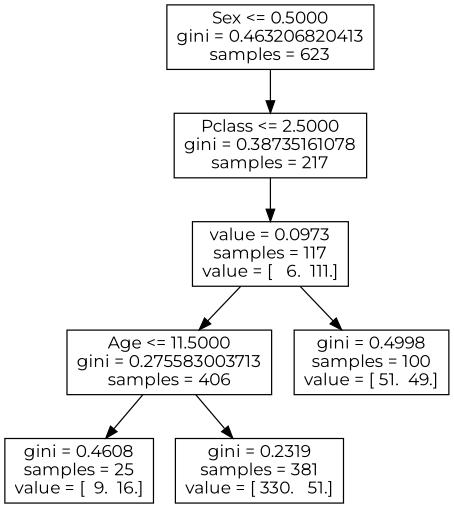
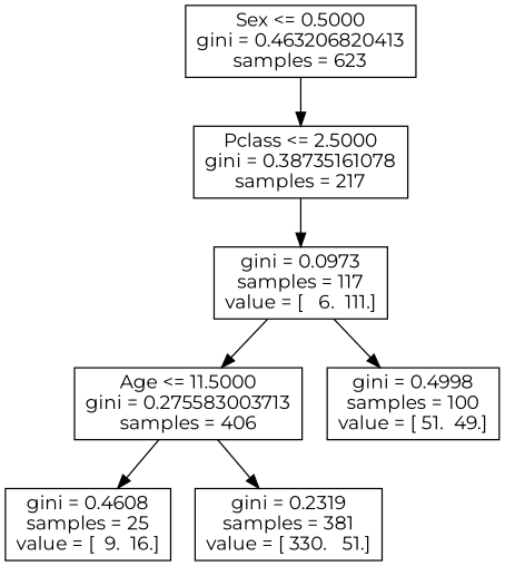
  digraph {
    fontname=Montserrat
    node [fontname=Montserrat shape=box]
    edge [fontname=Montserrat]
    n1 [label="Sex <= 0.5000\ngini = 0.463206820413\nsamples = 623"]
    n2 [label="Pclass <= 2.5000\ngini = 0.38735161078\nsamples = 217"]
    n3 [label="Age <= 11.5000\ngini = 0.275583003713\nsamples = 406"]
    n4 [label="gini = 0.4608\nsamples = 25\nvalue = [  9.  16.]"]
    n5 [label="gini = 0.2319\nsamples = 381\nvalue = [ 330.   51.]"]
-   n6 [label="value = 0.0973\nsamples = 117\nvalue = [   6.  111.]"]
+   n6 [label="gini = 0.0973\nsamples = 117\nvalue = [   6.  111.]"]
    n7 [label="gini = 0.4998\nsamples = 100\nvalue = [ 51.  49.]"]
    n1 -> n2
    n2 -> n6
    n3 -> n4
    n3 -> n5
    n6 -> n3
    n6 -> n7
  }
